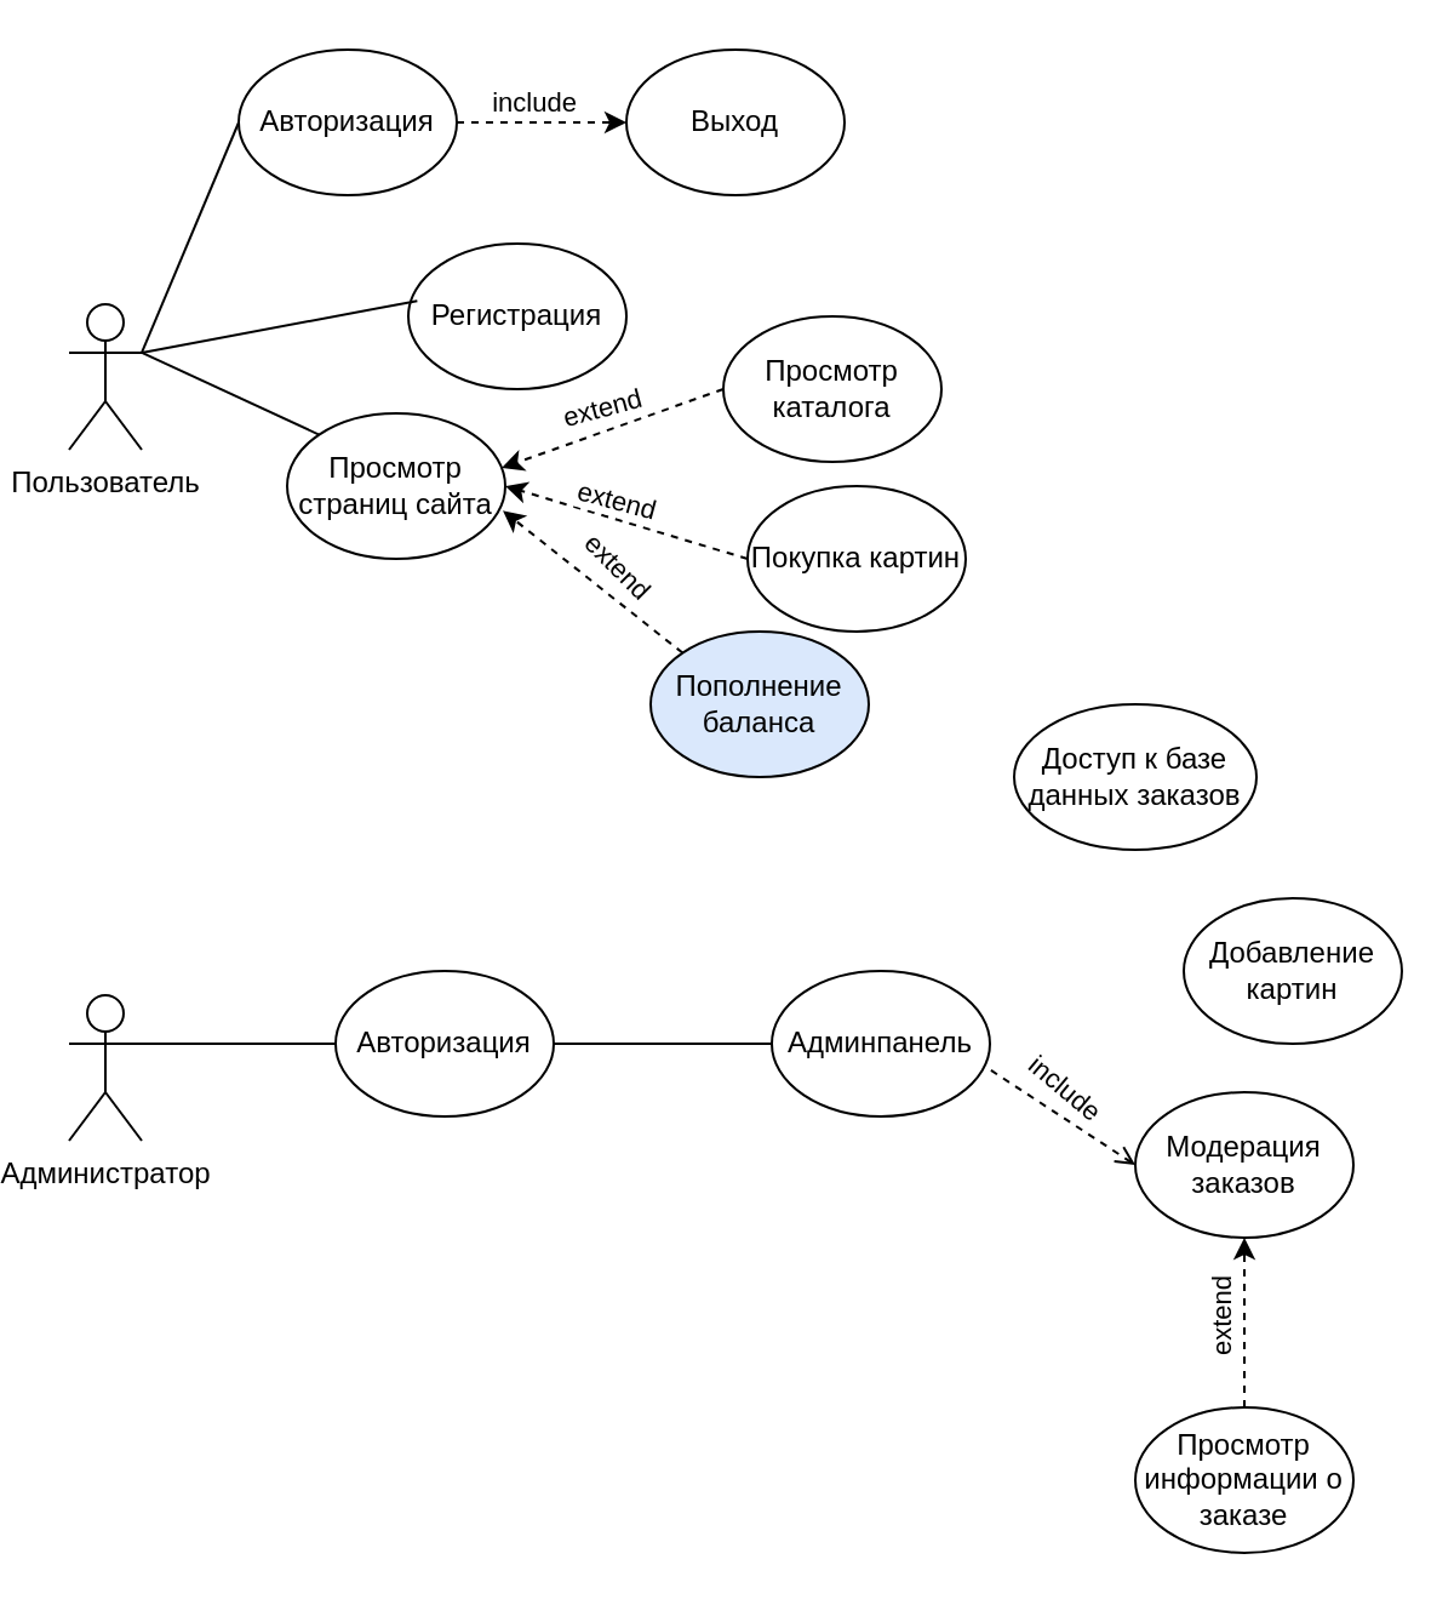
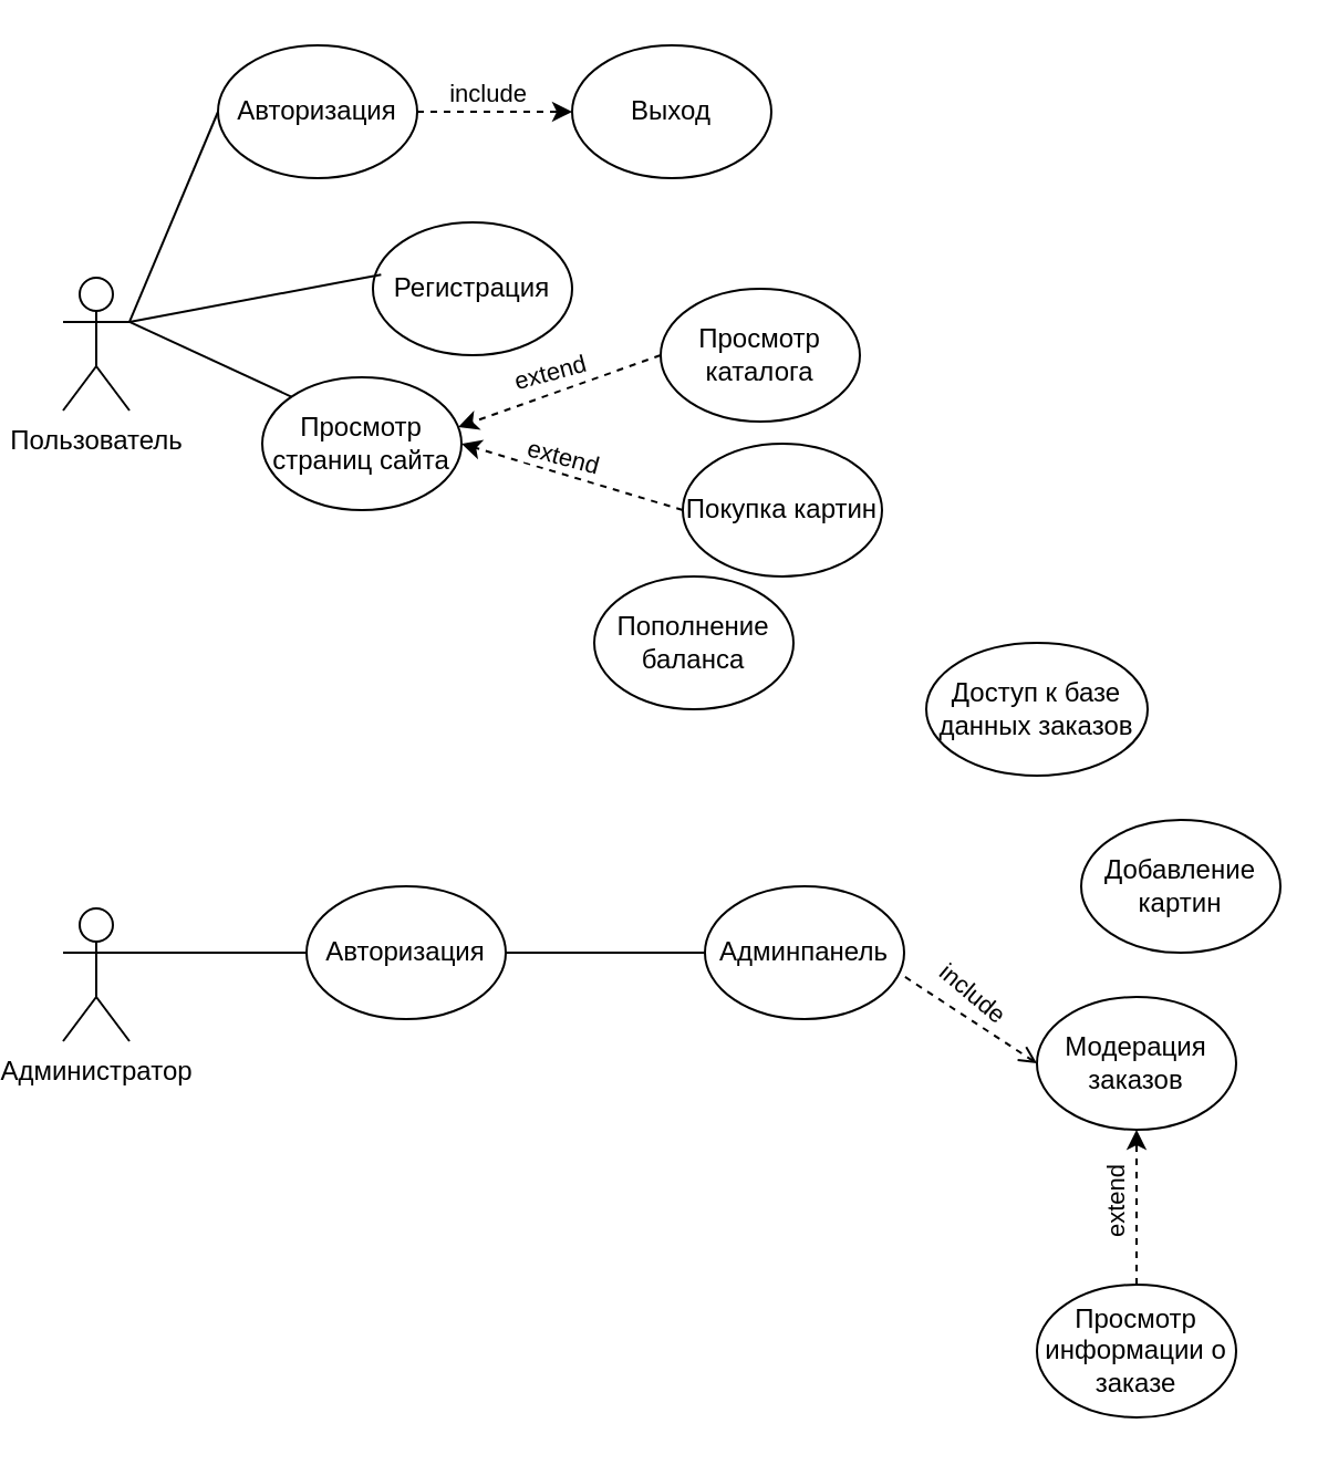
  <mxCell id="0" />
  <mxCell id="1" parent="0" />
  <mxCell id="2" value="Пользователь" style="shape=umlActor;verticalLabelPosition=bottom;verticalAlign=top;html=1;outlineConnect=0;" parent="1" vertex="1"><mxGeometry x="20" y="125" width="30" height="60" as="geometry" /></mxCell>
  <mxCell id="3" value="Авторизация" style="ellipse;whiteSpace=wrap;html=1;" parent="1" vertex="1"><mxGeometry x="90" y="20" width="90" height="60" as="geometry" /></mxCell>
  <mxCell id="4" value="" style="endArrow=none;html=1;rounded=0;exitX=1;exitY=0.333;exitDx=0;exitDy=0;exitPerimeter=0;entryX=0;entryY=0.5;entryDx=0;entryDy=0;" parent="1" source="2" target="3" edge="1"><mxGeometry width="50" height="50" relative="1" as="geometry"><mxPoint x="300" y="340" as="sourcePoint" /><mxPoint x="350" y="290" as="targetPoint" /></mxGeometry></mxCell>
  <mxCell id="5" value="Регистрация" style="ellipse;whiteSpace=wrap;html=1;" parent="1" vertex="1"><mxGeometry x="160" y="100" width="90" height="60" as="geometry" /></mxCell>
  <mxCell id="6" value="" style="endArrow=none;html=1;rounded=0;exitX=1;exitY=0.333;exitDx=0;exitDy=0;exitPerimeter=0;entryX=0.041;entryY=0.393;entryDx=0;entryDy=0;entryPerimeter=0;" parent="1" source="2" target="5" edge="1"><mxGeometry width="50" height="50" relative="1" as="geometry"><mxPoint x="320" y="290" as="sourcePoint" /><mxPoint x="370" y="240" as="targetPoint" /></mxGeometry></mxCell>
  <mxCell id="7" value="Просмотр страниц сайта" style="ellipse;whiteSpace=wrap;html=1;" parent="1" vertex="1"><mxGeometry x="110" y="170" width="90" height="60" as="geometry" /></mxCell>
  <mxCell id="8" value="" style="endArrow=none;html=1;rounded=0;exitX=1;exitY=0.333;exitDx=0;exitDy=0;exitPerimeter=0;entryX=0;entryY=0;entryDx=0;entryDy=0;" parent="1" source="2" target="7" edge="1"><mxGeometry width="50" height="50" relative="1" as="geometry"><mxPoint x="320" y="290" as="sourcePoint" /><mxPoint x="370" y="240" as="targetPoint" /></mxGeometry></mxCell>
  <mxCell id="9" value="Просмотр каталога" style="ellipse;whiteSpace=wrap;html=1;" parent="1" vertex="1"><mxGeometry x="290" y="130" width="90" height="60" as="geometry" /></mxCell>
  <mxCell id="10" value="" style="endArrow=classic;html=1;rounded=0;entryX=0.984;entryY=0.375;entryDx=0;entryDy=0;entryPerimeter=0;exitX=0;exitY=0.5;exitDx=0;exitDy=0;dashed=1;" parent="1" source="9" target="7" edge="1"><mxGeometry width="50" height="50" relative="1" as="geometry"><mxPoint x="320" y="290" as="sourcePoint" /><mxPoint x="370" y="240" as="targetPoint" /></mxGeometry></mxCell>
  <mxCell id="11" value="extend" style="edgeLabel;html=1;align=center;verticalAlign=middle;resizable=0;points=[];rotation=-15;" parent="10" vertex="1" connectable="0"><mxGeometry x="0.013" relative="1" as="geometry"><mxPoint x="-4" y="-9" as="offset" /></mxGeometry></mxCell>
  <mxCell id="12" value="Покупка картин" style="ellipse;whiteSpace=wrap;html=1;" parent="1" vertex="1"><mxGeometry x="300" y="200" width="90" height="60" as="geometry" /></mxCell>
  <mxCell id="13" value="" style="endArrow=classic;html=1;rounded=0;entryX=1;entryY=0.5;entryDx=0;entryDy=0;exitX=0;exitY=0.5;exitDx=0;exitDy=0;dashed=1;" parent="1" source="12" target="7" edge="1"><mxGeometry width="50" height="50" relative="1" as="geometry"><mxPoint x="300" y="170" as="sourcePoint" /><mxPoint x="209" y="203" as="targetPoint" /></mxGeometry></mxCell>
  <mxCell id="14" value="extend" style="edgeLabel;html=1;align=center;verticalAlign=middle;resizable=0;points=[];rotation=15;" parent="13" vertex="1" connectable="0"><mxGeometry x="0.013" relative="1" as="geometry"><mxPoint x="-4" y="-9" as="offset" /></mxGeometry></mxCell>
- <mxCell id="15" value="" style="endArrow=classic;html=1;rounded=0;entryX=0.989;entryY=0.669;entryDx=0;entryDy=0;entryPerimeter=0;exitX=0;exitY=0;exitDx=0;exitDy=0;dashed=1;" parent="1" source="17" target="7" edge="1"><mxGeometry width="50" height="50" relative="1" as="geometry"><mxPoint x="310" y="180" as="sourcePoint" /><mxPoint x="219" y="213" as="targetPoint" /></mxGeometry></mxCell>
- <mxCell id="16" value="extend" style="edgeLabel;html=1;align=center;verticalAlign=middle;resizable=0;points=[];rotation=45;" parent="15" vertex="1" connectable="0"><mxGeometry x="0.013" relative="1" as="geometry"><mxPoint x="11" y="-7" as="offset" /></mxGeometry></mxCell>
- <mxCell id="17" value="Пополнение баланса" style="ellipse;whiteSpace=wrap;html=1;fillColor=#dae8fc;" parent="1" vertex="1"><mxGeometry x="260" y="260" width="90" height="60" as="geometry" /></mxCell>
+ <mxCell id="17" value="Пополнение баланса" style="ellipse;whiteSpace=wrap;html=1;" parent="1" vertex="1"><mxGeometry x="260" y="260" width="90" height="60" as="geometry" /></mxCell>
  <mxCell id="18" value="Выход" style="ellipse;whiteSpace=wrap;html=1;" parent="1" vertex="1"><mxGeometry x="250" y="20" width="90" height="60" as="geometry" /></mxCell>
  <mxCell id="19" value="" style="endArrow=classic;html=1;rounded=0;entryX=0;entryY=0.5;entryDx=0;entryDy=0;exitX=1;exitY=0.5;exitDx=0;exitDy=0;dashed=1;" parent="1" source="3" target="18" edge="1"><mxGeometry width="50" height="50" relative="1" as="geometry"><mxPoint x="300" y="170" as="sourcePoint" /><mxPoint x="209" y="203" as="targetPoint" /></mxGeometry></mxCell>
  <mxCell id="20" value="include" style="edgeLabel;html=1;align=center;verticalAlign=middle;resizable=0;points=[];rotation=0;" parent="19" vertex="1" connectable="0"><mxGeometry x="0.013" relative="1" as="geometry"><mxPoint x="-4" y="-9" as="offset" /></mxGeometry></mxCell>
  <mxCell id="21" value="Администратор" style="shape=umlActor;verticalLabelPosition=bottom;verticalAlign=top;html=1;outlineConnect=0;" parent="1" vertex="1"><mxGeometry x="20" y="410" width="30" height="60" as="geometry" /></mxCell>
  <mxCell id="22" value="Авторизация" style="ellipse;whiteSpace=wrap;html=1;" parent="1" vertex="1"><mxGeometry x="130" y="400" width="90" height="60" as="geometry" /></mxCell>
  <mxCell id="23" value="" style="endArrow=none;html=1;rounded=0;exitX=1;exitY=0.333;exitDx=0;exitDy=0;exitPerimeter=0;entryX=0;entryY=0.5;entryDx=0;entryDy=0;" parent="1" source="21" target="22" edge="1"><mxGeometry width="50" height="50" relative="1" as="geometry"><mxPoint x="160" y="430" as="sourcePoint" /><mxPoint x="210" y="380" as="targetPoint" /></mxGeometry></mxCell>
  <mxCell id="24" value="Админпанель" style="ellipse;whiteSpace=wrap;html=1;" parent="1" vertex="1"><mxGeometry x="310" y="400" width="90" height="60" as="geometry" /></mxCell>
  <mxCell id="25" value="" style="endArrow=none;html=1;rounded=0;entryX=0;entryY=0.5;entryDx=0;entryDy=0;exitX=1;exitY=0.5;exitDx=0;exitDy=0;" parent="1" source="22" target="24" edge="1"><mxGeometry width="50" height="50" relative="1" as="geometry"><mxPoint x="160" y="460" as="sourcePoint" /><mxPoint x="210" y="410" as="targetPoint" /></mxGeometry></mxCell>
  <mxCell id="26" value="Добавление картин" style="ellipse;whiteSpace=wrap;html=1;" parent="1" vertex="1"><mxGeometry x="480" y="370" width="90" height="60" as="geometry" /></mxCell>
  <mxCell id="27" value="Доступ к базе данных заказов" style="ellipse;whiteSpace=wrap;html=1;" parent="1" vertex="1"><mxGeometry x="410" y="290" width="100" height="60" as="geometry" /></mxCell>
  <mxCell id="28" value="Модерация заказов" style="ellipse;whiteSpace=wrap;html=1;" parent="1" vertex="1"><mxGeometry x="460" y="450" width="90" height="60" as="geometry" /></mxCell>
  <mxCell id="29" value="" style="endArrow=open;html=1;rounded=0;entryX=0;entryY=0.5;entryDx=0;entryDy=0;exitX=1.005;exitY=0.683;exitDx=0;exitDy=0;dashed=1;exitPerimeter=0;" parent="1" source="24" target="28" edge="1"><mxGeometry width="50" height="50" relative="1" as="geometry"><mxPoint x="388" y="421" as="sourcePoint" /><mxPoint x="445" y="361" as="targetPoint" /></mxGeometry></mxCell>
  <mxCell id="30" value="include" style="edgeLabel;html=1;align=center;verticalAlign=middle;resizable=0;points=[];rotation=40;" parent="29" vertex="1" connectable="0"><mxGeometry x="0.013" relative="1" as="geometry"><mxPoint y="-13" as="offset" /></mxGeometry></mxCell>
  <mxCell id="31" value="Просмотр информации о заказе" style="ellipse;whiteSpace=wrap;html=1;" parent="1" vertex="1"><mxGeometry x="460" y="580" width="90" height="60" as="geometry" /></mxCell>
  <mxCell id="32" value="" style="endArrow=classic;html=1;rounded=0;entryX=0.5;entryY=1;entryDx=0;entryDy=0;dashed=1;exitX=0.5;exitY=0;exitDx=0;exitDy=0;" parent="1" source="31" target="28" edge="1"><mxGeometry width="50" height="50" relative="1" as="geometry"><mxPoint x="510" y="550" as="sourcePoint" /><mxPoint x="410" y="520" as="targetPoint" /></mxGeometry></mxCell>
  <mxCell id="33" value="extend" style="edgeLabel;html=1;align=center;verticalAlign=middle;resizable=0;points=[];rotation=-90;" parent="32" vertex="1" connectable="0"><mxGeometry x="0.013" relative="1" as="geometry"><mxPoint x="-10" y="-1" as="offset" /></mxGeometry></mxCell>
